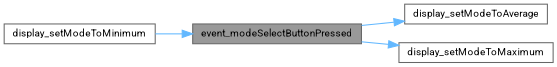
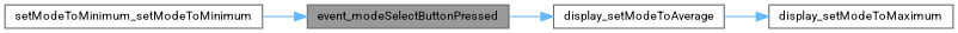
  digraph {
    fontname=Roboto
    rankdir=LR
    node [color=grey40 fillcolor=white fontname=Roboto fontsize=10 shape=box style=filled]
    edge [color=steelblue1 fontname=Roboto fontsize=10 labelfontname=Helvetica labelfontsize=10 style=solid]
    n1 [color=gray40 fillcolor=grey60 fontcolor=black height=0.2 label=event_modeSelectButtonPressed width=0.4]
    n2 [height=0.2 label=display_setModeToAverage width=0.4]
    n3 [height=0.2 label=display_setModeToMaximum width=0.4]
-   n4 [height=0.2 label=display_setModeToMinimum width=0.4]
+   n4 [height=0.2 label=setModeToMinimum_setModeToMinimum width=0.4]
    n1 -> n2
-   n1 -> n3
+   n2 -> n3
    n4 -> n1
  }
